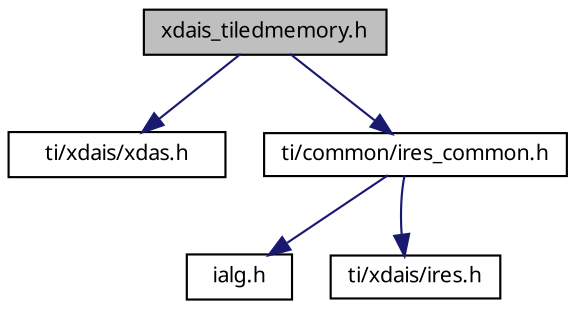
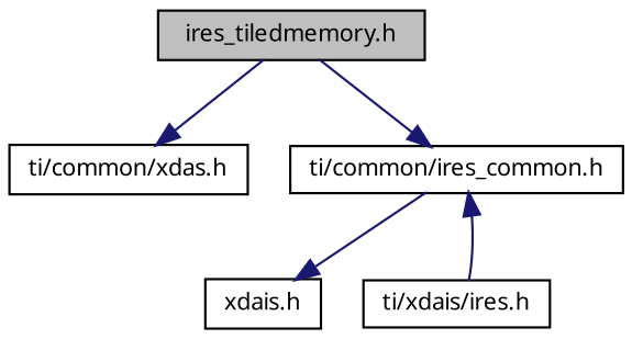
  digraph {
    fontname="Noto Sans"
    node [color=black fillcolor=white fontname="Noto Sans" fontsize=10 shape=record style=filled]
    edge [color=midnightblue fontname="Noto Sans" fontsize=10 labelfontname=Helvetica labelfontsize=10 style=solid]
-   n1 [fillcolor=grey75 fontcolor=black height=0.2 label="xdais_tiledmemory.h" width=0.4]
-   n2 [height=0.2 label="ti/xdais/xdas.h" width=0.4]
+   n1 [fillcolor=grey75 fontcolor=black height=0.2 label="ires_tiledmemory.h" width=0.4]
+   n2 [height=0.2 label="ti/common/xdas.h" width=0.4]
    n3 [height=0.2 label="ti/common/ires_common.h" width=0.4]
-   n4 [height=0.2 label="ialg.h" width=0.4]
+   n4 [height=0.2 label="xdais.h" width=0.4]
    n5 [height=0.2 label="ti/xdais/ires.h" width=0.4]
    n1 -> n2
    n1 -> n3
    n3 -> n4
-   n3 -> n5
+   n5 -> n3
  }
